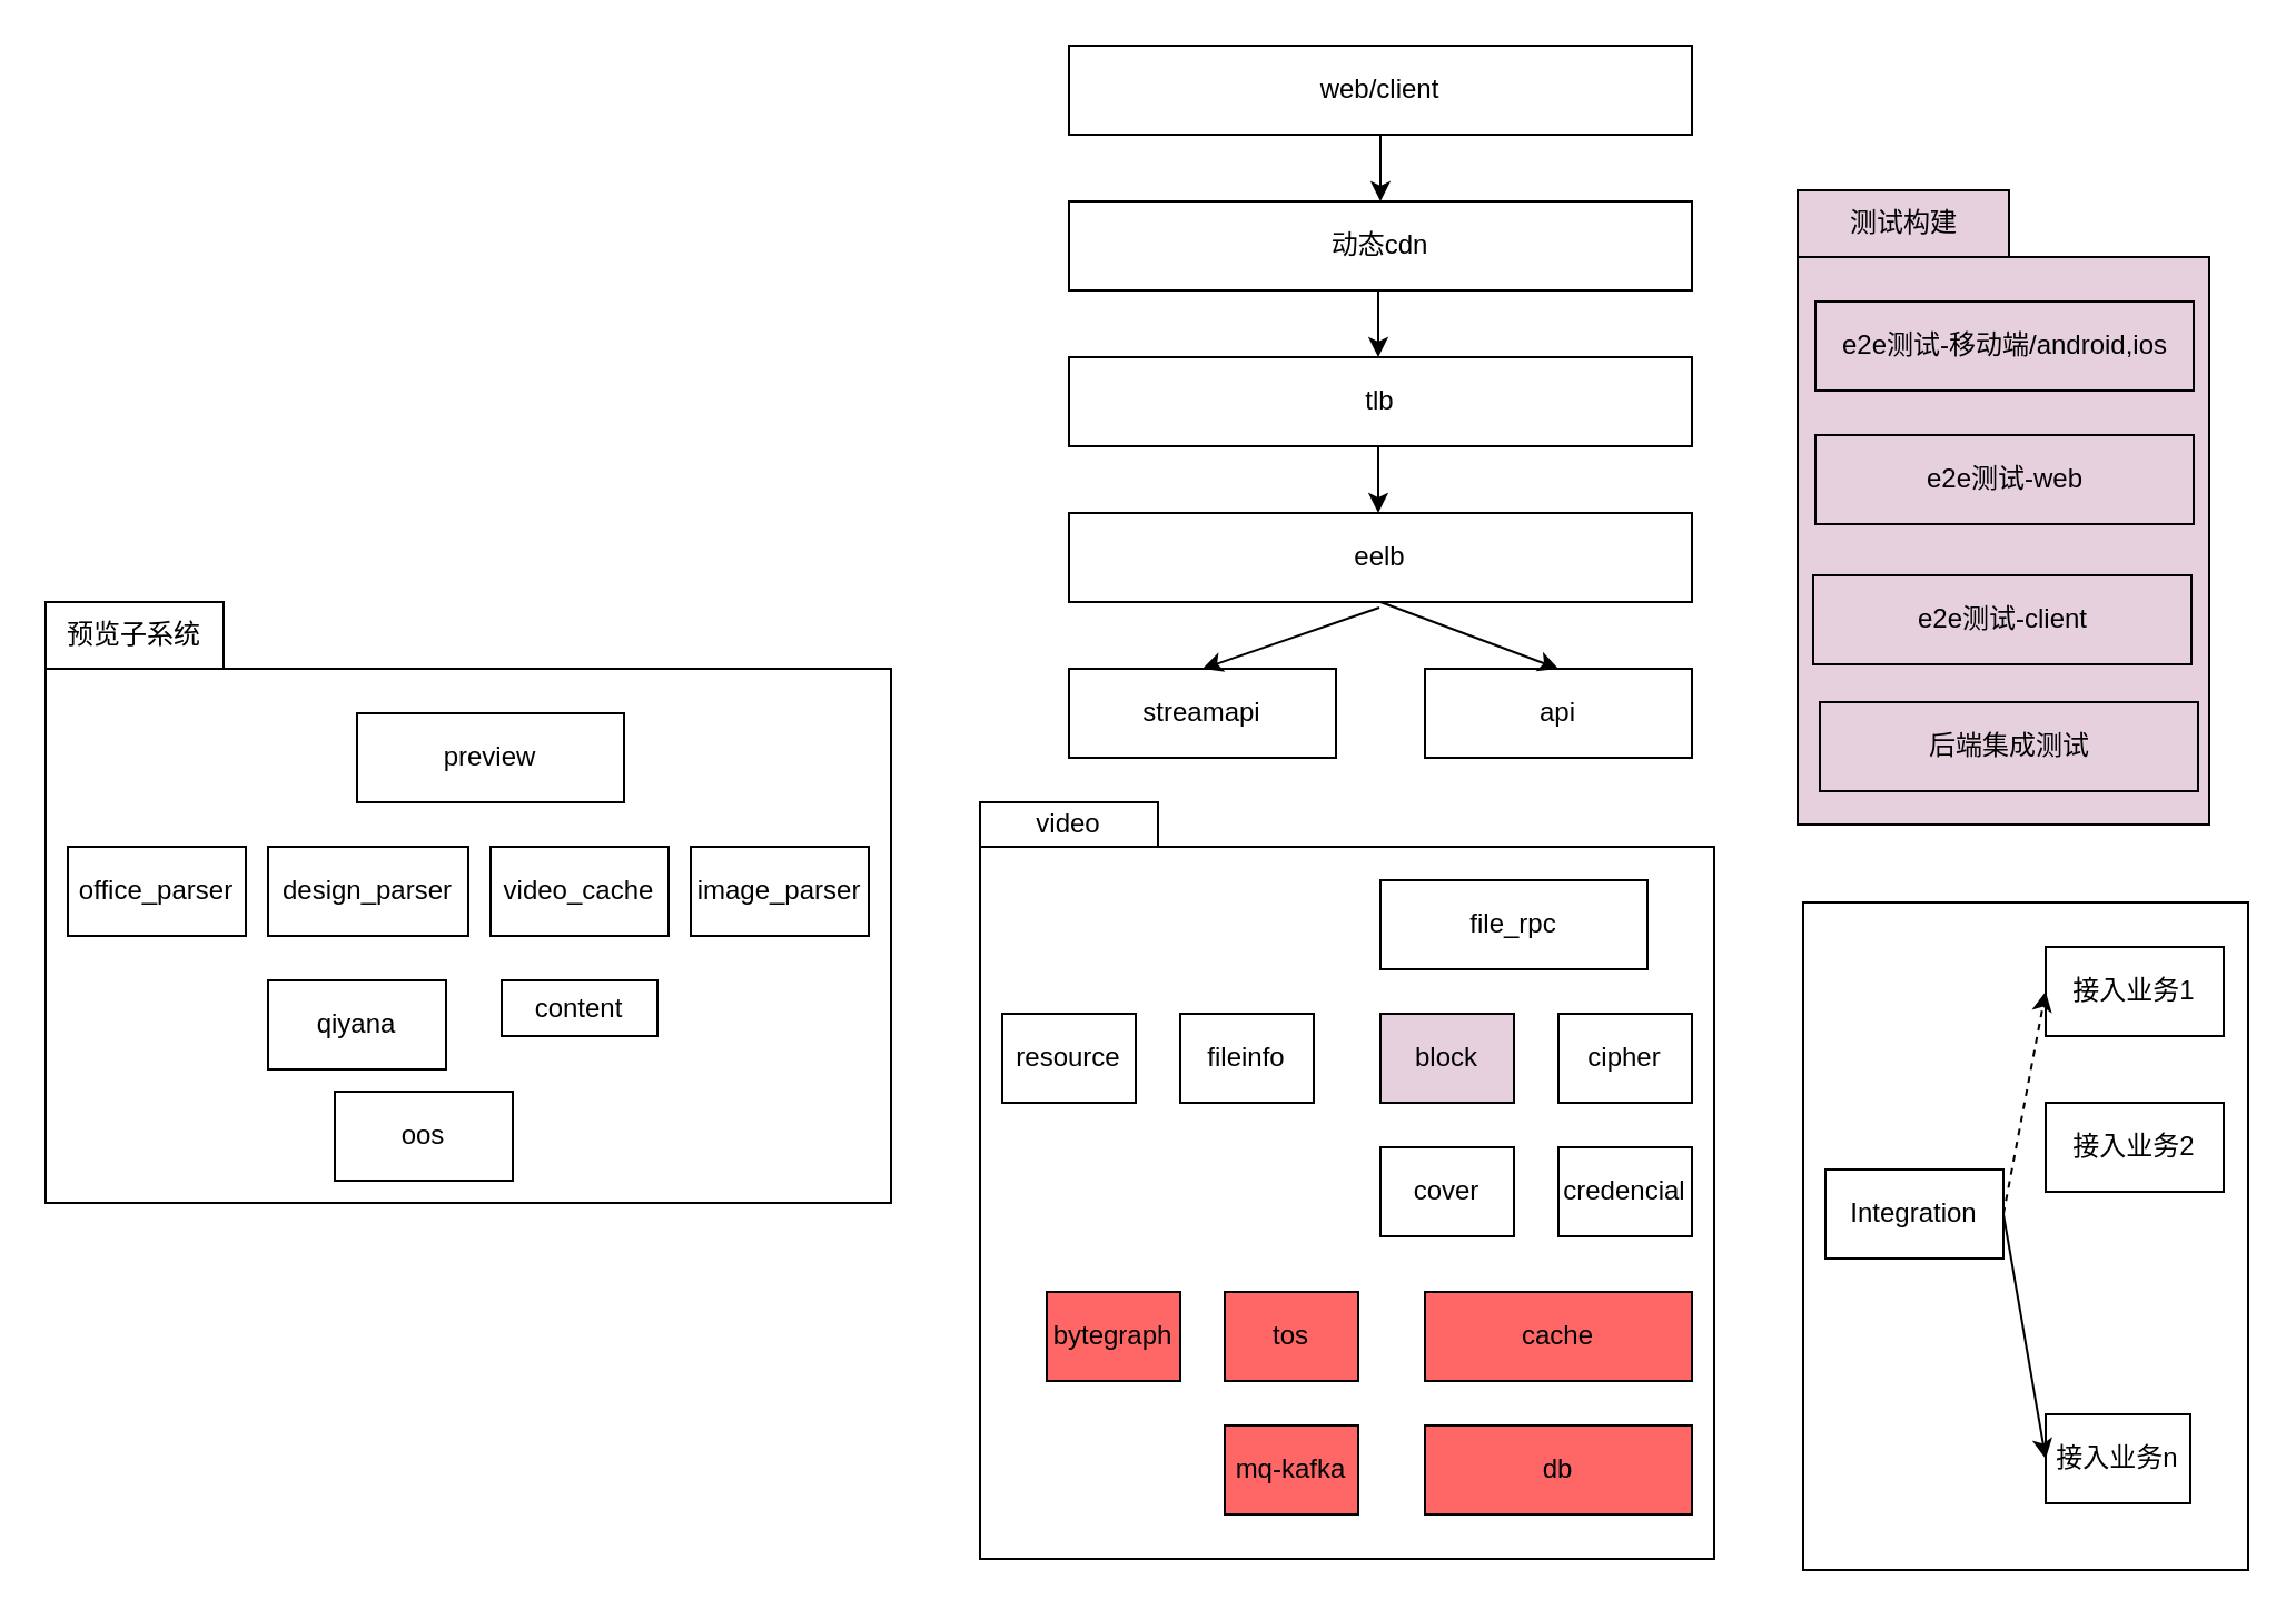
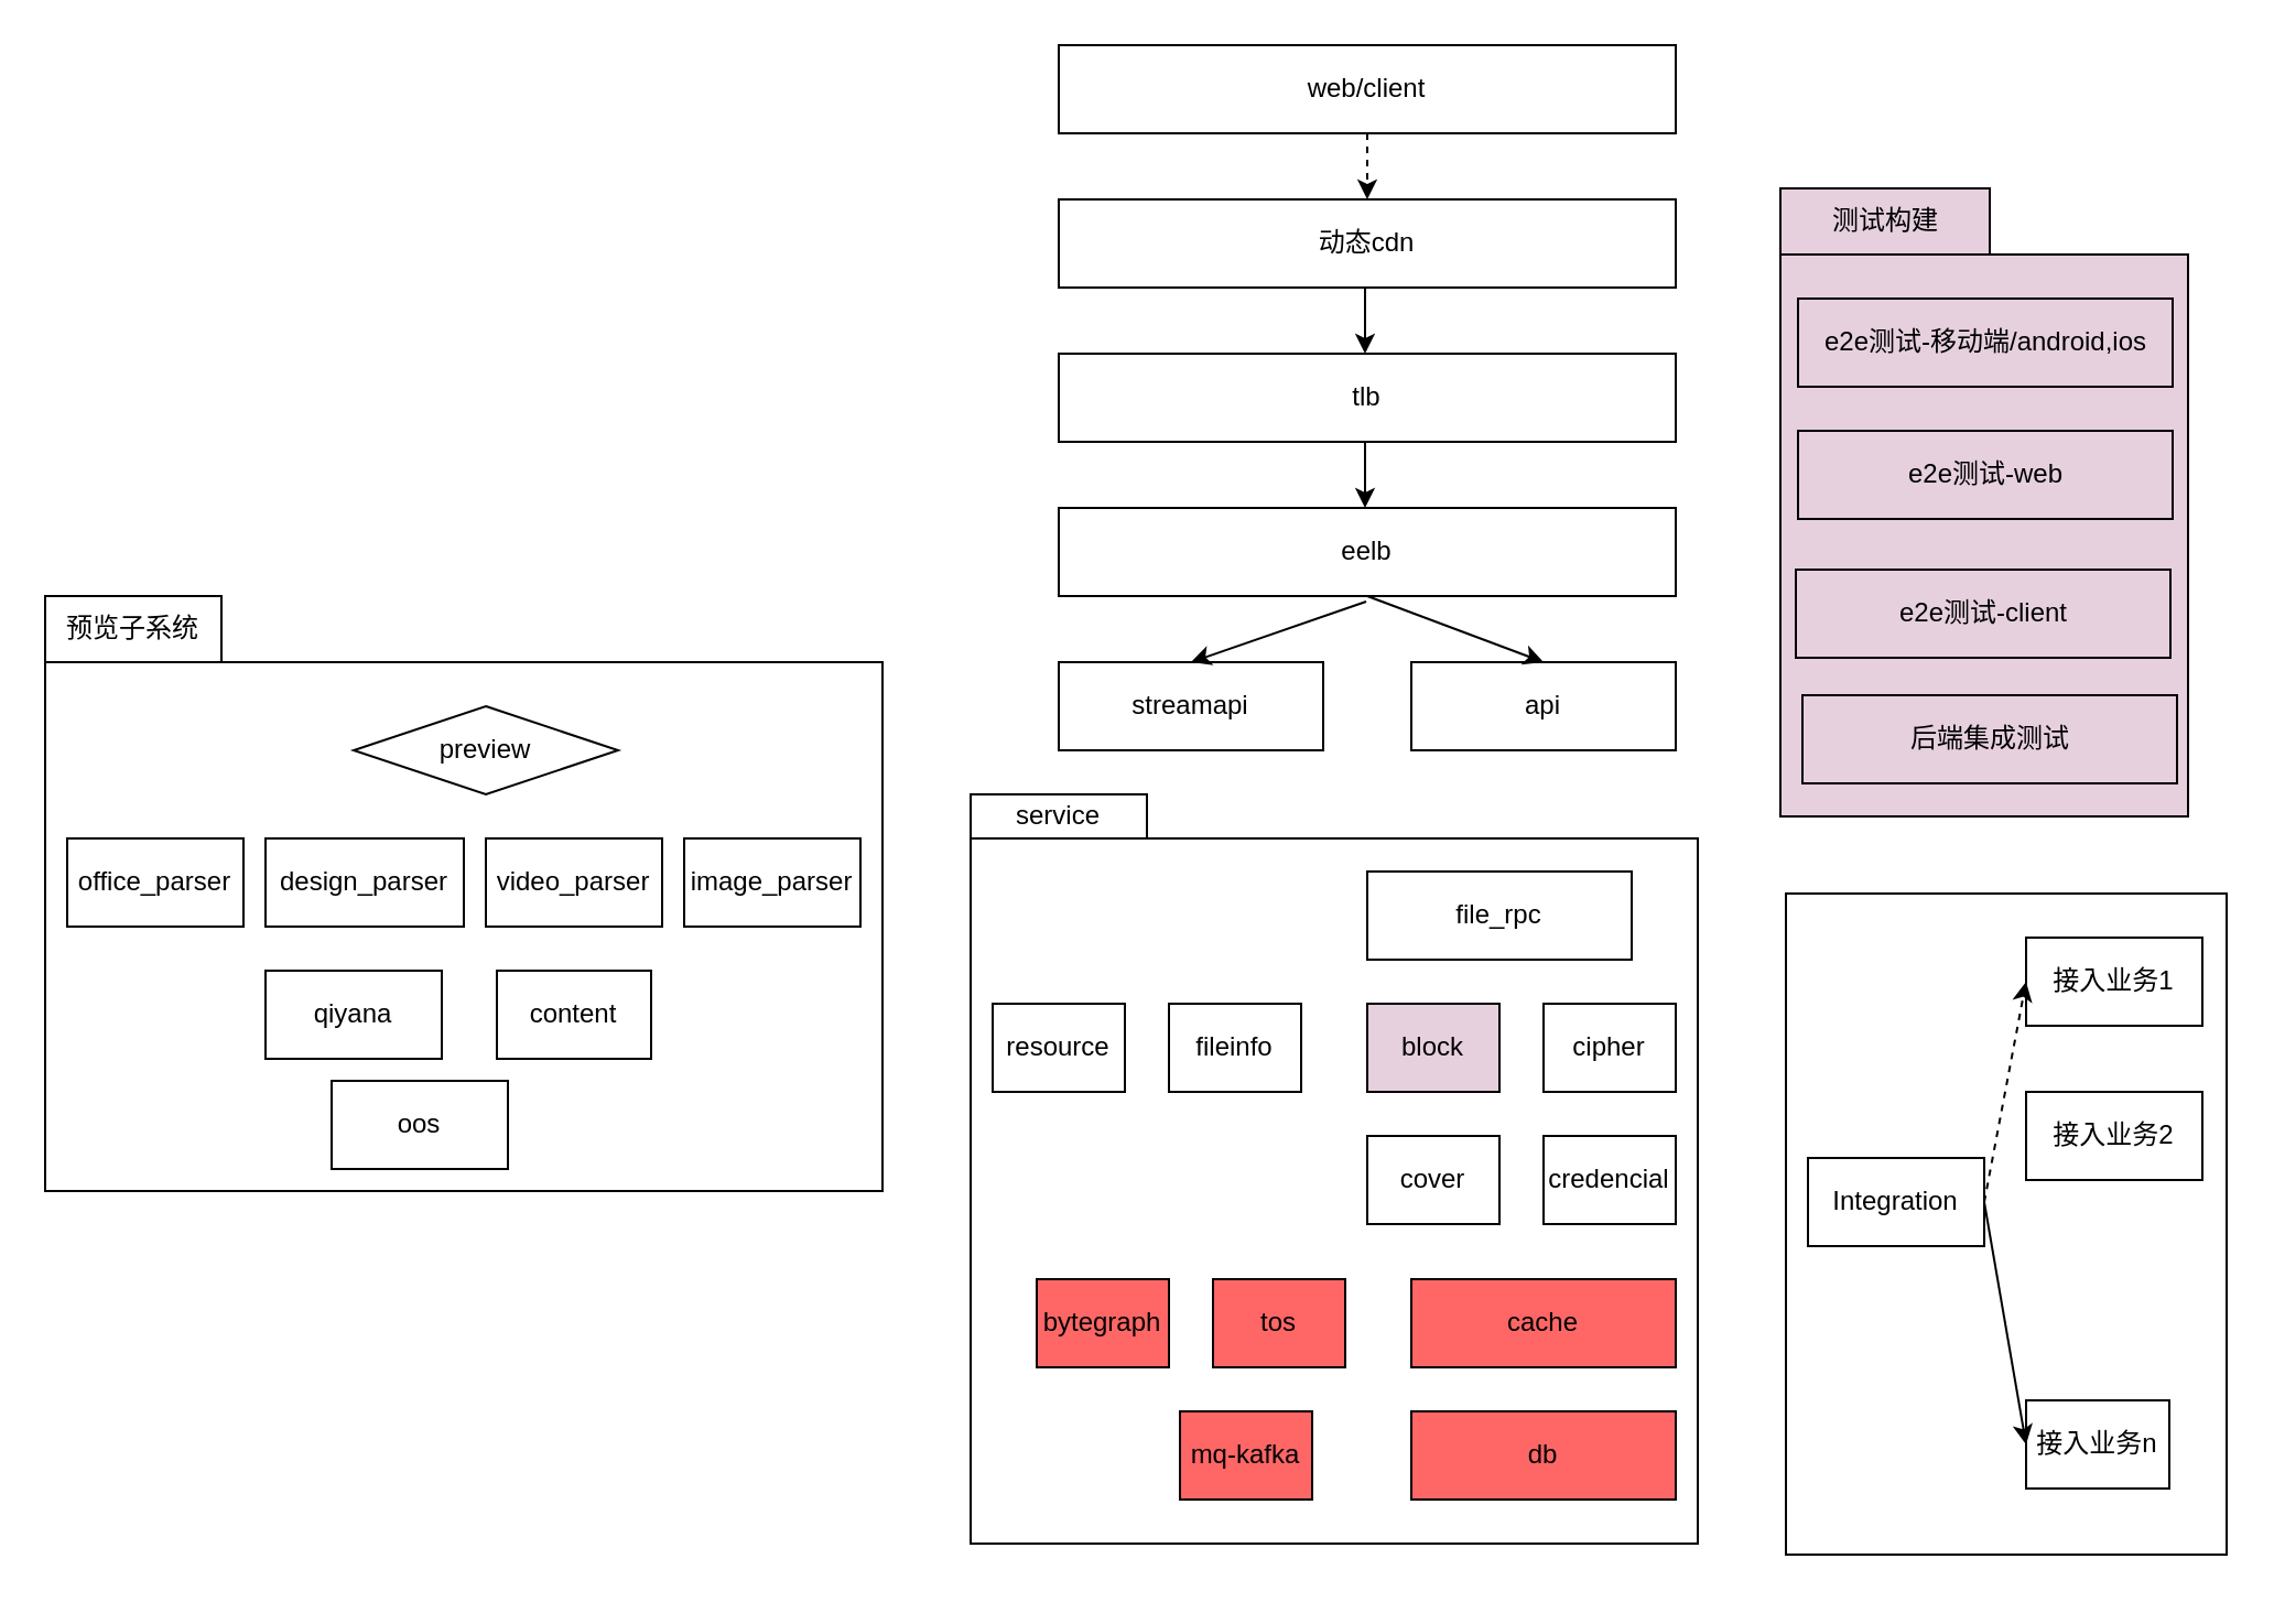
  <mxCell id="0" />
  <mxCell id="1" parent="0" />
  <mxCell id="2" value="" style="rounded=0;whiteSpace=wrap;html=1;" vertex="1" parent="1"><mxGeometry x="440" y="380" width="330" height="320" as="geometry" /></mxCell>
  <mxCell id="3" value="" style="rounded=0;whiteSpace=wrap;html=1;fillColor=#E6D0DE;" vertex="1" parent="1"><mxGeometry x="807.5" y="115" width="185" height="255" as="geometry" /></mxCell>
  <mxCell id="4" value="" style="rounded=0;whiteSpace=wrap;html=1;" vertex="1" parent="1"><mxGeometry x="20" y="300" width="380" height="240" as="geometry" /></mxCell>
  <mxCell id="5" value="" style="rounded=0;whiteSpace=wrap;html=1;" vertex="1" parent="1"><mxGeometry x="810" y="405" width="200" height="300" as="geometry" /></mxCell>
  <mxCell id="6" value="tlb" style="rounded=0;whiteSpace=wrap;html=1;" vertex="1" parent="1"><mxGeometry x="480" y="160" width="280" height="40" as="geometry" /></mxCell>
  <mxCell id="7" value="eelb" style="rounded=0;whiteSpace=wrap;html=1;" vertex="1" parent="1"><mxGeometry x="480" y="230" width="280" height="40" as="geometry" /></mxCell>
  <mxCell id="8" value="streamapi" style="rounded=0;whiteSpace=wrap;html=1;" vertex="1" parent="1"><mxGeometry x="480" y="300" width="120" height="40" as="geometry" /></mxCell>
  <mxCell id="9" value="动态cdn" style="rounded=0;whiteSpace=wrap;html=1;" vertex="1" parent="1"><mxGeometry x="480" y="90" width="280" height="40" as="geometry" /></mxCell>
  <mxCell id="10" value="web/client" style="rounded=0;whiteSpace=wrap;html=1;" vertex="1" parent="1"><mxGeometry x="480" y="20" width="280" height="40" as="geometry" /></mxCell>
  <mxCell id="11" value="api" style="rounded=0;whiteSpace=wrap;html=1;" vertex="1" parent="1"><mxGeometry x="640" y="300" width="120" height="40" as="geometry" /></mxCell>
  <mxCell id="12" value="file_rpc" style="rounded=0;whiteSpace=wrap;html=1;" vertex="1" parent="1"><mxGeometry x="620" y="395" width="120" height="40" as="geometry" /></mxCell>
  <mxCell id="13" value="fileinfo" style="rounded=0;whiteSpace=wrap;html=1;" vertex="1" parent="1"><mxGeometry x="530" y="455" width="60" height="40" as="geometry" /></mxCell>
  <mxCell id="14" value="block" style="rounded=0;whiteSpace=wrap;html=1;fillColor=#e6d0de;" vertex="1" parent="1"><mxGeometry x="620" y="455" width="60" height="40" as="geometry" /></mxCell>
  <mxCell id="15" value="cipher" style="rounded=0;whiteSpace=wrap;html=1;" vertex="1" parent="1"><mxGeometry x="700" y="455" width="60" height="40" as="geometry" /></mxCell>
  <mxCell id="16" value="cache" style="rounded=0;whiteSpace=wrap;html=1;fillColor=#FF6666;" vertex="1" parent="1"><mxGeometry x="640" y="580" width="120" height="40" as="geometry" /></mxCell>
  <mxCell id="17" value="db" style="rounded=0;whiteSpace=wrap;html=1;fillColor=#FF6666;" vertex="1" parent="1"><mxGeometry x="640" y="640" width="120" height="40" as="geometry" /></mxCell>
  <mxCell id="18" value="Integration" style="rounded=0;whiteSpace=wrap;html=1;" vertex="1" parent="1"><mxGeometry x="820" y="525" width="80" height="40" as="geometry" /></mxCell>
  <mxCell id="19" value="接入业务1" style="rounded=0;whiteSpace=wrap;html=1;" vertex="1" parent="1"><mxGeometry x="919" y="425" width="80" height="40" as="geometry" /></mxCell>
  <mxCell id="20" value="接入业务2" style="rounded=0;whiteSpace=wrap;html=1;" vertex="1" parent="1"><mxGeometry x="919" y="495" width="80" height="40" as="geometry" /></mxCell>
  <mxCell id="21" value="接入业务n" style="rounded=0;whiteSpace=wrap;html=1;" vertex="1" parent="1"><mxGeometry x="919" y="635" width="65" height="40" as="geometry" /></mxCell>
  <mxCell id="22" value="resource" style="rounded=0;whiteSpace=wrap;html=1;" vertex="1" parent="1"><mxGeometry x="450" y="455" width="60" height="40" as="geometry" /></mxCell>
  <mxCell id="23" value="bytegraph" style="rounded=0;whiteSpace=wrap;html=1;fillColor=#FF6666;" vertex="1" parent="1"><mxGeometry x="470" y="580" width="60" height="40" as="geometry" /></mxCell>
  <mxCell id="24" value="tos" style="rounded=0;whiteSpace=wrap;html=1;fillColor=#FF6666;" vertex="1" parent="1"><mxGeometry x="550" y="580" width="60" height="40" as="geometry" /></mxCell>
- <mxCell id="25" value="mq-kafka" style="rounded=0;whiteSpace=wrap;html=1;fillColor=#FF6666;" vertex="1" parent="1"><mxGeometry x="550" y="640" width="60" height="40" as="geometry" /></mxCell>
+ <mxCell id="25" value="mq-kafka" style="rounded=0;whiteSpace=wrap;html=1;fillColor=#FF6666;" vertex="1" parent="1"><mxGeometry x="535" y="640" width="60" height="40" as="geometry" /></mxCell>
  <mxCell id="26" value="qiyana" style="rounded=0;whiteSpace=wrap;html=1;" vertex="1" parent="1"><mxGeometry x="120" y="440" width="80" height="40" as="geometry" /></mxCell>
- <mxCell id="27" value="preview" style="rounded=0;whiteSpace=wrap;html=1;" vertex="1" parent="1"><mxGeometry x="160" y="320" width="120" height="40" as="geometry" /></mxCell>
- <mxCell id="28" value="content" style="rounded=0;whiteSpace=wrap;html=1;" vertex="1" parent="1"><mxGeometry x="225" y="440" width="70" height="25" as="geometry" /></mxCell>
+ <mxCell id="27" value="preview" style="rhombus;whiteSpace=wrap;html=1;" vertex="1" parent="1"><mxGeometry x="160" y="320" width="120" height="40" as="geometry" /></mxCell>
+ <mxCell id="28" value="content" style="rounded=0;whiteSpace=wrap;html=1;" vertex="1" parent="1"><mxGeometry x="225" y="440" width="70" height="40" as="geometry" /></mxCell>
  <mxCell id="29" value="image_parser" style="rounded=0;whiteSpace=wrap;html=1;" vertex="1" parent="1"><mxGeometry x="310" y="380" width="80" height="40" as="geometry" /></mxCell>
  <mxCell id="30" value="design_parser" style="rounded=0;whiteSpace=wrap;html=1;" vertex="1" parent="1"><mxGeometry x="120" y="380" width="90" height="40" as="geometry" /></mxCell>
- <mxCell id="31" value="video_cache" style="rounded=0;whiteSpace=wrap;html=1;" vertex="1" parent="1"><mxGeometry x="220" y="380" width="80" height="40" as="geometry" /></mxCell>
+ <mxCell id="31" value="video_parser" style="rounded=0;whiteSpace=wrap;html=1;" vertex="1" parent="1"><mxGeometry x="220" y="380" width="80" height="40" as="geometry" /></mxCell>
  <mxCell id="32" value="office_parser" style="rounded=0;whiteSpace=wrap;html=1;" vertex="1" parent="1"><mxGeometry x="30" y="380" width="80" height="40" as="geometry" /></mxCell>
  <mxCell id="33" value="oos" style="rounded=0;whiteSpace=wrap;html=1;" vertex="1" parent="1"><mxGeometry x="150" y="490" width="80" height="40" as="geometry" /></mxCell>
  <mxCell id="34" value="credencial" style="rounded=0;whiteSpace=wrap;html=1;" vertex="1" parent="1"><mxGeometry x="700" y="515" width="60" height="40" as="geometry" /></mxCell>
  <mxCell id="35" value="cover" style="rounded=0;whiteSpace=wrap;html=1;" vertex="1" parent="1"><mxGeometry x="620" y="515" width="60" height="40" as="geometry" /></mxCell>
  <mxCell id="36" value="预览子系统" style="rounded=0;whiteSpace=wrap;html=1;" vertex="1" parent="1"><mxGeometry x="20" y="270" width="80" height="30" as="geometry" /></mxCell>
  <mxCell id="37" value="e2e测试-移动端/android,ios" style="rounded=0;whiteSpace=wrap;html=1;fillColor=#E6D0DE;" vertex="1" parent="1"><mxGeometry x="815.5" y="135" width="170" height="40" as="geometry" /></mxCell>
  <mxCell id="38" value="e2e测试-web" style="rounded=0;whiteSpace=wrap;html=1;fillColor=#E6D0DE;" vertex="1" parent="1"><mxGeometry x="815.5" y="195" width="170" height="40" as="geometry" /></mxCell>
  <mxCell id="39" value="e2e测试-client" style="rounded=0;whiteSpace=wrap;html=1;fillColor=#E6D0DE;" vertex="1" parent="1"><mxGeometry x="814.5" y="258" width="170" height="40" as="geometry" /></mxCell>
  <mxCell id="40" value="测试构建" style="rounded=0;whiteSpace=wrap;html=1;fillColor=#E6D0DE;" vertex="1" parent="1"><mxGeometry x="807.5" y="85" width="95" height="30" as="geometry" /></mxCell>
  <mxCell id="41" value="后端集成测试" style="rounded=0;whiteSpace=wrap;html=1;fillColor=#E6D0DE;" vertex="1" parent="1"><mxGeometry x="817.5" y="315" width="170" height="40" as="geometry" /></mxCell>
  <mxCell id="42" value="" style="endArrow=classic;html=1;exitX=1;exitY=0.5;exitDx=0;exitDy=0;entryX=0;entryY=0.5;entryDx=0;entryDy=0;dashed=1;" edge="1" parent="1" source="18" target="19"><mxGeometry width="50" height="50" relative="1" as="geometry"><mxPoint x="1050" y="705" as="sourcePoint" /><mxPoint x="1100" y="655" as="targetPoint" /></mxGeometry></mxCell>
  <mxCell id="43" value="" style="endArrow=classic;html=1;entryX=0;entryY=0.5;entryDx=0;entryDy=0;" edge="1" parent="1" target="21"><mxGeometry width="50" height="50" relative="1" as="geometry"><mxPoint x="900" y="545" as="sourcePoint" /><mxPoint x="1140" y="645" as="targetPoint" /></mxGeometry></mxCell>
- <mxCell id="44" value="" style="endArrow=classic;html=1;exitX=0.5;exitY=1;exitDx=0;exitDy=0;entryX=0.5;entryY=0;entryDx=0;entryDy=0;" edge="1" parent="1" source="10" target="9"><mxGeometry width="50" height="50" relative="1" as="geometry"><mxPoint x="880" y="130" as="sourcePoint" /><mxPoint x="930" y="80" as="targetPoint" /></mxGeometry></mxCell>
+ <mxCell id="44" value="" style="endArrow=classic;html=1;exitX=0.5;exitY=1;exitDx=0;exitDy=0;entryX=0.5;entryY=0;entryDx=0;entryDy=0;dashed=1;" edge="1" parent="1" source="10" target="9"><mxGeometry width="50" height="50" relative="1" as="geometry"><mxPoint x="880" y="130" as="sourcePoint" /><mxPoint x="930" y="80" as="targetPoint" /></mxGeometry></mxCell>
  <mxCell id="45" value="" style="endArrow=classic;html=1;exitX=0.5;exitY=1;exitDx=0;exitDy=0;entryX=0.5;entryY=0;entryDx=0;entryDy=0;" edge="1" parent="1"><mxGeometry width="50" height="50" relative="1" as="geometry"><mxPoint x="619" y="130" as="sourcePoint" /><mxPoint x="619" y="160" as="targetPoint" /></mxGeometry></mxCell>
  <mxCell id="46" value="" style="endArrow=classic;html=1;exitX=0.5;exitY=1;exitDx=0;exitDy=0;entryX=0.5;entryY=0;entryDx=0;entryDy=0;" edge="1" parent="1"><mxGeometry width="50" height="50" relative="1" as="geometry"><mxPoint x="619" y="200" as="sourcePoint" /><mxPoint x="619" y="230" as="targetPoint" /></mxGeometry></mxCell>
  <mxCell id="47" value="" style="endArrow=classic;html=1;exitX=0.5;exitY=1;exitDx=0;exitDy=0;entryX=0.5;entryY=0;entryDx=0;entryDy=0;" edge="1" parent="1" target="8"><mxGeometry width="50" height="50" relative="1" as="geometry"><mxPoint x="619.5" y="272.5" as="sourcePoint" /><mxPoint x="619.5" y="302.5" as="targetPoint" /></mxGeometry></mxCell>
  <mxCell id="48" value="" style="endArrow=classic;html=1;entryX=0.5;entryY=0;entryDx=0;entryDy=0;" edge="1" parent="1" target="11"><mxGeometry width="50" height="50" relative="1" as="geometry"><mxPoint x="620" y="270" as="sourcePoint" /><mxPoint x="550" y="310" as="targetPoint" /></mxGeometry></mxCell>
- <mxCell id="49" value="video" style="rounded=0;whiteSpace=wrap;html=1;" vertex="1" parent="1"><mxGeometry x="440" y="360" width="80" height="20" as="geometry" /></mxCell>
+ <mxCell id="49" value="service" style="rounded=0;whiteSpace=wrap;html=1;" vertex="1" parent="1"><mxGeometry x="440" y="360" width="80" height="20" as="geometry" /></mxCell>
